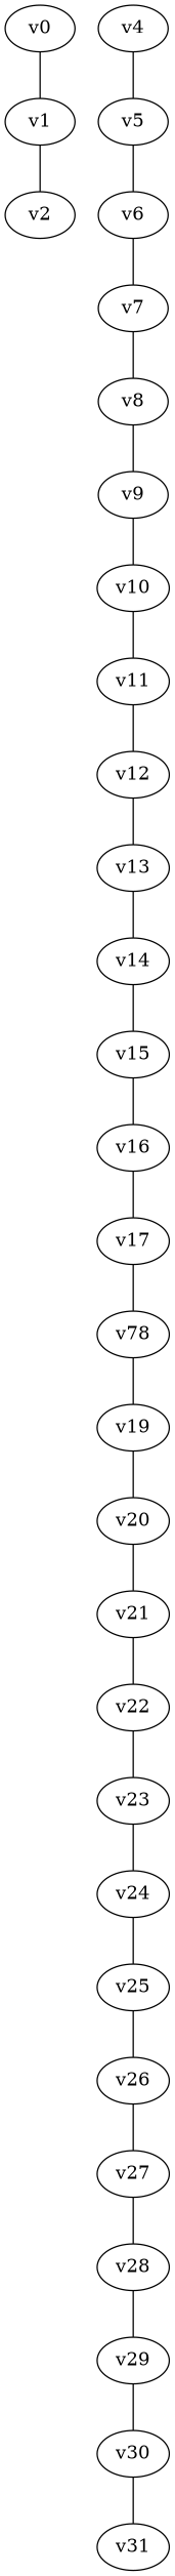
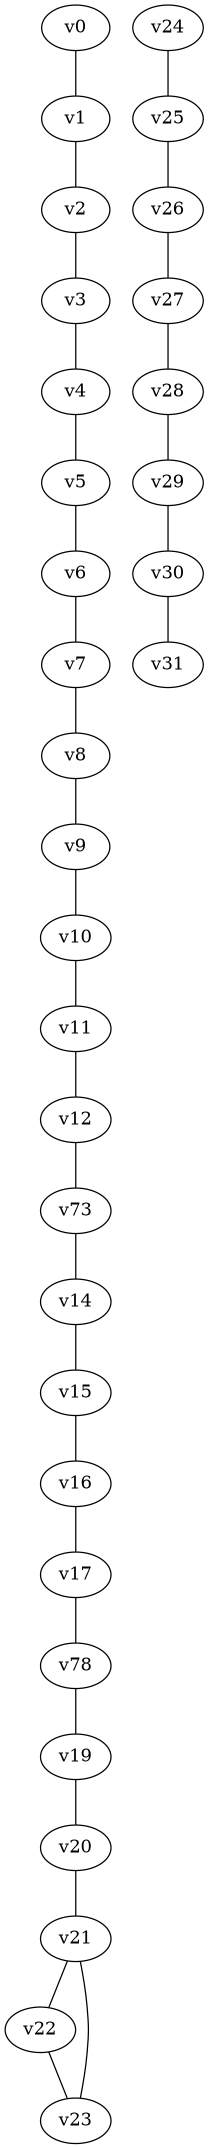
  graph {
    v0
    v1
    v2
+   v3
    v4
    v5
    v6
    v7
    v8
    v9
    v10
    v11
    v12
-   v13
+   v13 [label=v73]
    v14
    v15
    v16
    v17
    n19 [label=v78]
    v19
    v20
    v21
    v22
    v23
    v24
    v25
    v26
    v27
    v28
    v29
    v30
    v31
    v0 -- v1
    v1 -- v2
+   v2 -- v3
+   v3 -- v4
    v4 -- v5
    v5 -- v6
    v6 -- v7
    v7 -- v8
    v8 -- v9
    v9 -- v10
    v10 -- v11
    v11 -- v12
    v12 -- v13
    v13 -- v14
    v14 -- v15
    v15 -- v16
    v16 -- v17
    v17 -- n19
    n19 -- v19
    v19 -- v20
    v20 -- v21
    v21 -- v22
    v22 -- v23
-   v23 -- v24
+   v23 -- v21
    v24 -- v25
    v25 -- v26
    v26 -- v27
    v27 -- v28
    v28 -- v29
    v29 -- v30
    v30 -- v31
  }
